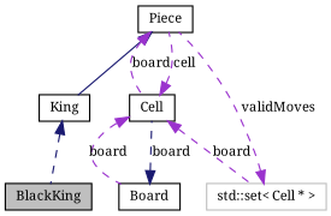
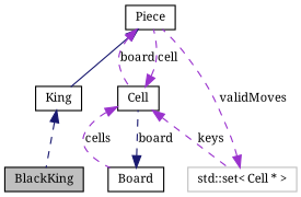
  digraph {
    fontname="Noto Serif"
    node [color=black fontname="Noto Serif" fontsize=10 shape=record]
    edge [color=darkorchid3 dir=back fontname="Noto Serif" fontsize=10 labelfontname=Helvetica labelfontsize=10 style=dashed]
    n1 [fillcolor=grey75 fontcolor=black height=0.2 label=BlackKing style=filled width=0.4]
    n2 [height=0.2 label=King width=0.4]
    n3 [height=0.2 label=Piece width=0.4]
    n4 [height=0.2 label=Cell width=0.4]
    n5 [height=0.2 label=Board width=0.4]
    n6 [color=grey75 height=0.2 label="std::set\< Cell * \>" width=0.4]
    n2 -> n1 [color=midnightblue]
    n3 -> n2 [color=midnightblue style=solid]
    n3 -> n4 [label=board]
    n4 -> n3 [label=cell]
-   n4 -> n5 [label=board]
-   n4 -> n6 [label=board]
+   n4 -> n5 [label=cells]
+   n4 -> n6 [label=keys]
    n5 -> n4 [color=midnightblue label=board]
    n6 -> n3 [label=validMoves]
  }
